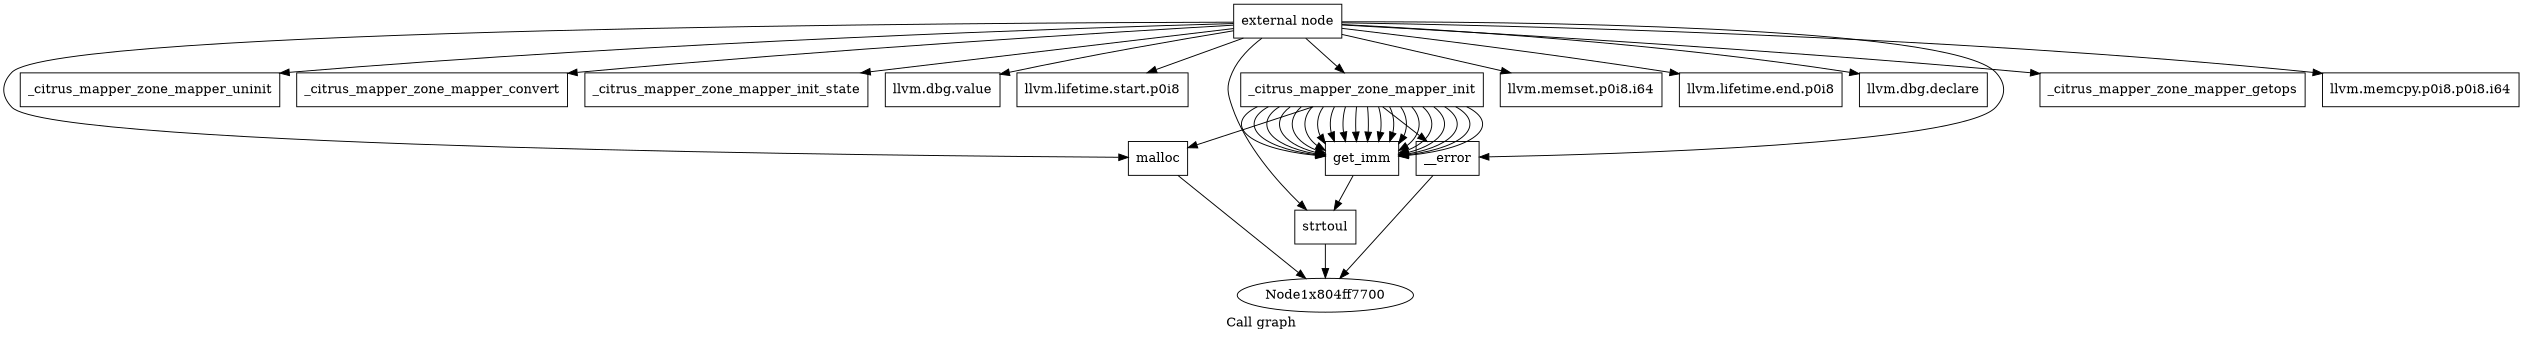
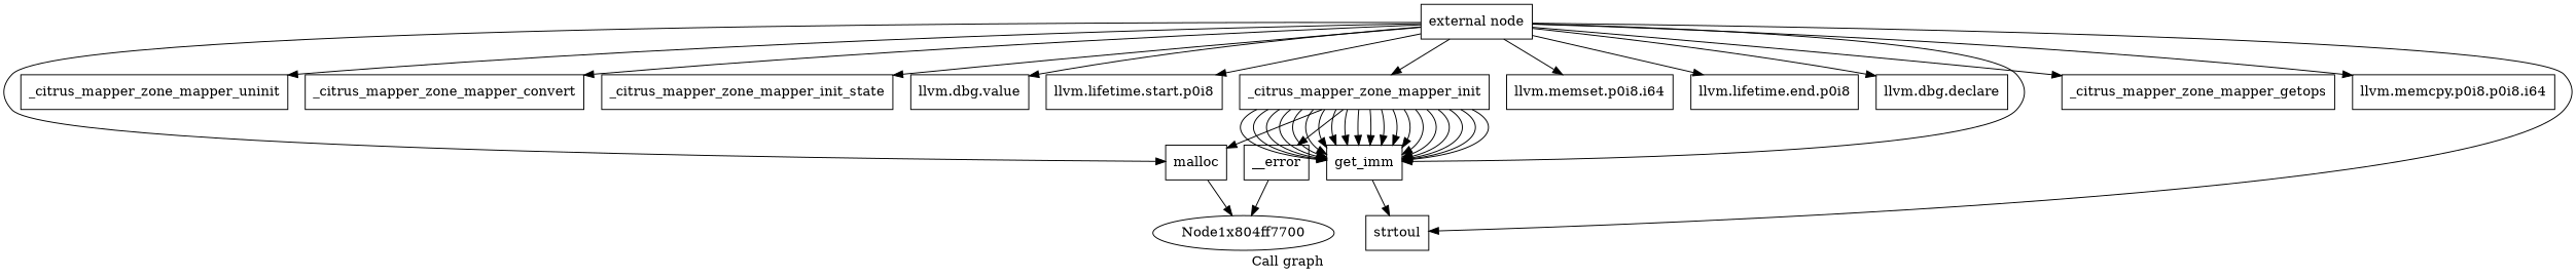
  digraph {
    label="Call graph"
    node [shape=record]
    n1 [label="{external node}"]
    n2 [label="{_citrus_mapper_zone_mapper_init}"]
    n3 [label="{_citrus_mapper_zone_mapper_uninit}"]
    n4 [label="{_citrus_mapper_zone_mapper_convert}"]
    n5 [label="{_citrus_mapper_zone_mapper_init_state}"]
    n6 [label="{llvm.dbg.value}"]
    n7 [label="{llvm.lifetime.start.p0i8}"]
    n8 [label="{malloc}"]
    n9 [label="{__error}"]
    n10 [label="{llvm.memset.p0i8.i64}"]
    n11 [label="{llvm.lifetime.end.p0i8}"]
    n12 [label="{llvm.dbg.declare}"]
    n13 [label="{strtoul}"]
    n14 [label="{_citrus_mapper_zone_mapper_getops}"]
    n15 [label="{llvm.memcpy.p0i8.p0i8.i64}"]
    n16 [label="{get_imm}"]
    n17 [label=Node1x804ff7700 shape=""]
    n1 -> n2
    n1 -> n3
    n1 -> n4
    n1 -> n5
    n1 -> n6
    n1 -> n7
    n1 -> n8
-   n1 -> n9
+   n1 -> n16
    n1 -> n10
    n1 -> n11
    n1 -> n12
    n1 -> n13
    n1 -> n14
    n1 -> n15
    n2 -> n8
    n2 -> n9
    n2 -> n16
    n2 -> n16
    n2 -> n16
    n2 -> n16
    n2 -> n16
    n2 -> n16
    n2 -> n16
    n2 -> n16
    n2 -> n16
    n2 -> n16
    n2 -> n16
    n2 -> n16
    n2 -> n16
    n2 -> n16
    n2 -> n16
    n2 -> n16
    n2 -> n16
    n2 -> n16
    n2 -> n16
    n2 -> n16
    n8 -> n17
    n9 -> n17
-   n13 -> n17
    n16 -> n13
  }
